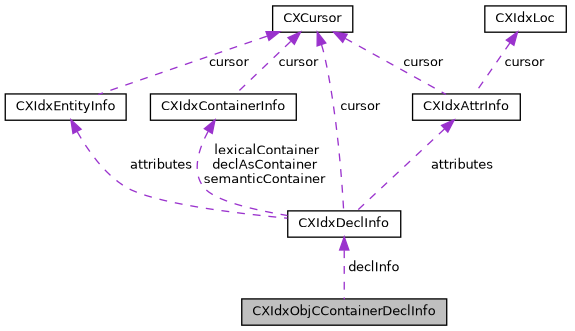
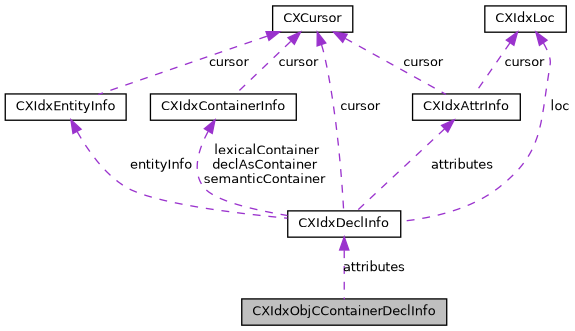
  digraph {
    node [color=black fillcolor=white fontname=Helvetica fontsize=10 shape=record style=filled]
    edge [color=darkorchid3 dir=back fontname=Helvetica fontsize=10 labelfontname=Helvetica labelfontsize=10 style=dashed]
    n1 [fillcolor=grey75 fontcolor=black height=0.2 label=CXIdxObjCContainerDeclInfo width=0.4]
    n2 [height=0.2 label=CXIdxDeclInfo width=0.4]
    n3 [height=0.2 label=CXIdxAttrInfo width=0.4]
    n4 [height=0.2 label=CXIdxEntityInfo width=0.4]
    n5 [height=0.2 label=CXCursor width=0.4]
    n6 [height=0.2 label=CXIdxContainerInfo width=0.4]
    n7 [height=0.2 label=CXIdxLoc width=0.4]
-   n2 -> n1 [label=" declInfo"]
+   n2 -> n1 [label=" attributes"]
    n3 -> n2 [label=" attributes"]
-   n4 -> n2 [label=" attributes"]
+   n4 -> n2 [label=" entityInfo"]
    n5 -> n2 [label=" cursor"]
    n5 -> n3 [label=" cursor"]
    n5 -> n4 [label=" cursor"]
    n5 -> n6 [label=" cursor"]
    n6 -> n2 [label=" lexicalContainer\ndeclAsContainer\nsemanticContainer"]
+   n7 -> n2 [label=" loc"]
    n7 -> n3 [label=" cursor"]
  }
